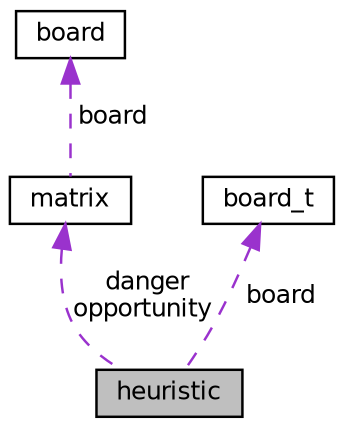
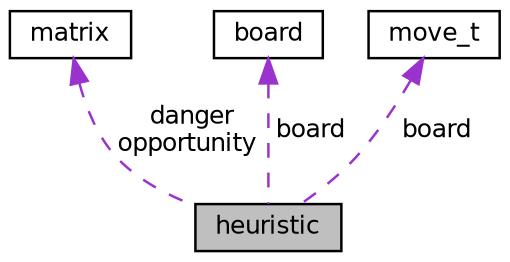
  digraph {
    node [color=black fillcolor=white fontname=Helvetica fontsize=10 shape=record style=filled]
    edge [color=darkorchid3 dir=back fontname=Helvetica fontsize=10 labelfontname=Helvetica labelfontsize=10 style=dashed]
    n1 [fillcolor=grey75 fontcolor=black height=0.2 label=heuristic width=0.4]
    n2 [height=0.2 label=matrix width=0.4]
    n3 [height=0.2 label=board width=0.4]
-   n4 [height=0.2 label=board_t width=0.4]
+   n4 [height=0.2 label=move_t width=0.4]
    n2 -> n1 [label=" danger\nopportunity"]
-   n3 -> n2 [label=" board"]
+   n3 -> n1 [label=" board"]
    n4 -> n1 [label=" board"]
  }
